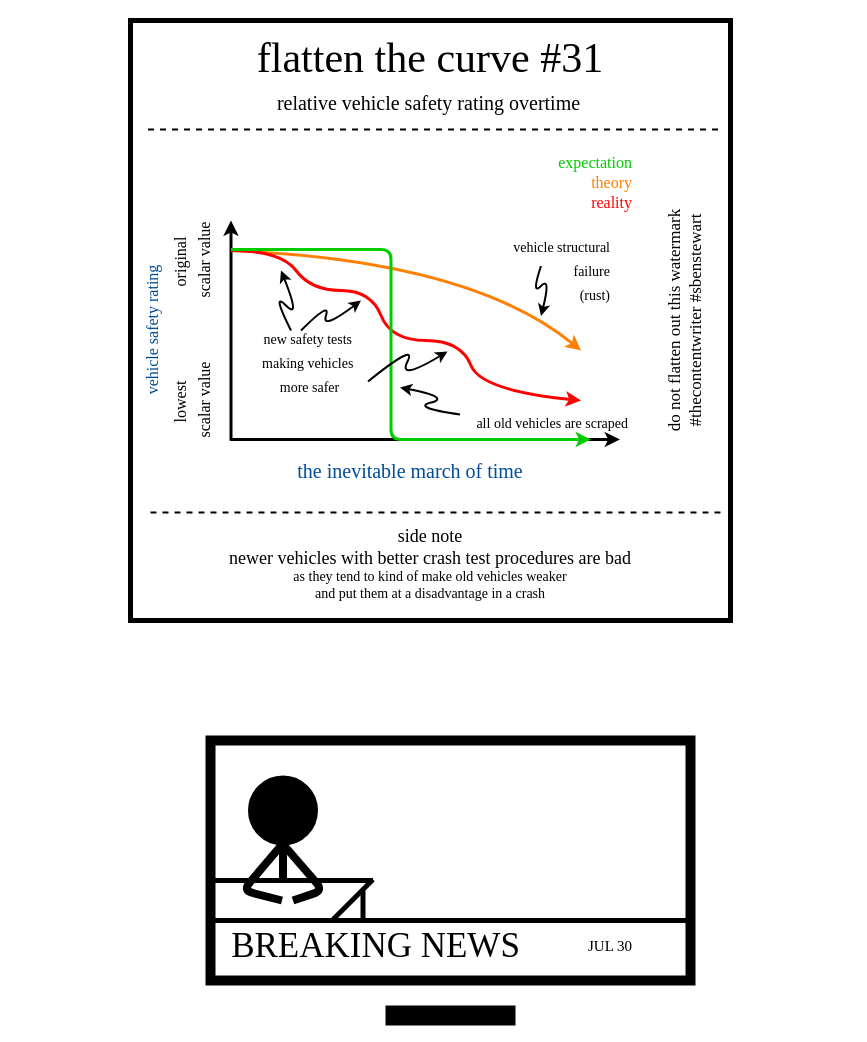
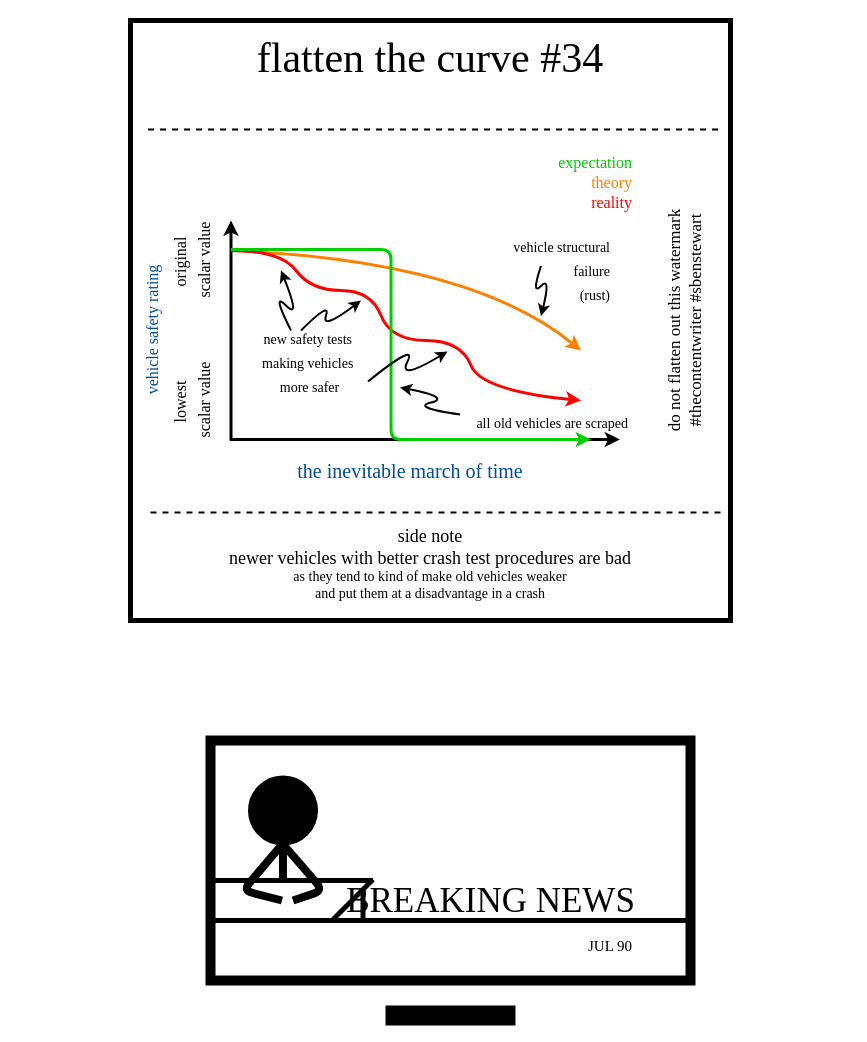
  <mxCell id="0" />
  <mxCell id="1" parent="0" />
  <mxCell id="2" value="" style="whiteSpace=wrap;html=1;aspect=fixed;strokeWidth=5;fillColor=none;fontFamily=xkcd;FType=w;" parent="1" vertex="1"><mxGeometry x="130" y="20" width="600" height="600" as="geometry" /></mxCell>
- <mxCell id="3" value="&lt;font&gt;&lt;font style=&quot;font-size: 42px&quot;&gt;flatten the curve #31&lt;/font&gt;&lt;br&gt;&lt;/font&gt;" style="text;html=1;strokeColor=none;fillColor=none;align=center;verticalAlign=middle;whiteSpace=wrap;rounded=0;fontFamily=xkcd;FType=w;" parent="1" vertex="1"><mxGeometry x="145" y="48" width="570" height="20" as="geometry" /></mxCell>
- <mxCell id="4" value="&lt;font&gt;&lt;span style=&quot;font-size: 20px&quot;&gt;relative&amp;nbsp;vehicle safety rating overtime&lt;/span&gt;&lt;br&gt;&lt;/font&gt;" style="text;html=1;strokeColor=none;fillColor=none;align=center;verticalAlign=middle;whiteSpace=wrap;rounded=0;fontFamily=xkcd;FType=w;" parent="1" vertex="1"><mxGeometry x="169.25" y="92" width="518.5" height="20" as="geometry" /></mxCell>
+ <mxCell id="3" value="&lt;font&gt;&lt;font style=&quot;font-size: 42px&quot;&gt;flatten the curve #34&lt;/font&gt;&lt;br&gt;&lt;/font&gt;" style="text;html=1;strokeColor=none;fillColor=none;align=center;verticalAlign=middle;whiteSpace=wrap;rounded=0;fontFamily=xkcd;FType=w;" parent="1" vertex="1"><mxGeometry x="145" y="48" width="570" height="20" as="geometry" /></mxCell>
  <mxCell id="5" value="" style="endArrow=none;dashed=1;html=1;strokeWidth=2;fontFamily=xkcd;FType=w;" parent="1" edge="1"><mxGeometry width="50" height="50" relative="1" as="geometry"><mxPoint x="717.5" y="129" as="sourcePoint" /><mxPoint x="142.5" y="129" as="targetPoint" /></mxGeometry></mxCell>
  <mxCell id="6" value="" style="endArrow=none;dashed=1;html=1;strokeWidth=2;fontFamily=xkcd;FType=w;" parent="1" edge="1"><mxGeometry width="50" height="50" relative="1" as="geometry"><mxPoint x="720" y="512" as="sourcePoint" /><mxPoint x="145" y="512" as="targetPoint" /></mxGeometry></mxCell>
  <mxCell id="7" value="&lt;font style=&quot;font-size: 14px&quot;&gt;&lt;span style=&quot;font-size: 18px&quot;&gt;side note&lt;br&gt;newer vehicles with better crash test procedures are bad&lt;br&gt;&lt;/span&gt;as they tend to kind of make old vehicles weaker&lt;br&gt;and put them at a disadvantage in a crash&lt;br&gt;&lt;/font&gt;" style="text;html=1;strokeColor=none;fillColor=none;align=center;verticalAlign=middle;whiteSpace=wrap;rounded=0;fontFamily=xkcd;FType=w;" parent="1" vertex="1"><mxGeometry x="130" y="524" width="600" height="80" as="geometry" /></mxCell>
  <mxCell id="8" style="edgeStyle=orthogonalEdgeStyle;rounded=0;orthogonalLoop=1;jettySize=auto;html=1;exitX=0.5;exitY=1;exitDx=0;exitDy=0;strokeWidth=2;fontFamily=xkcd;FType=w;" parent="1" edge="1"><mxGeometry relative="1" as="geometry"><mxPoint x="581" y="381" as="sourcePoint" /><mxPoint x="581" y="381" as="targetPoint" /></mxGeometry></mxCell>
  <mxCell id="9" value="&lt;font style=&quot;font-size: 17px&quot;&gt;&lt;font style=&quot;font-size: 17px&quot;&gt;do not flatten out this watermark&lt;br&gt;&lt;/font&gt;#thecontentwriter #sbenstewart&lt;br&gt;&lt;/font&gt;" style="text;html=1;strokeColor=none;fillColor=none;align=center;verticalAlign=middle;whiteSpace=wrap;rounded=0;rotation=-90;fontFamily=xkcd;FType=w;" parent="1" vertex="1"><mxGeometry x="525" y="310" width="320" height="20" as="geometry" /></mxCell>
  <mxCell id="10" value="&lt;font style=&quot;font-size: 16px&quot;&gt;vehicle safety rating&lt;/font&gt;" style="text;html=1;strokeColor=none;fillColor=none;align=center;verticalAlign=middle;whiteSpace=wrap;rounded=0;fontFamily=xkcd;rotation=-90;fontSize=20;fontColor=#004C99;FType=w;" parent="1" vertex="1"><mxGeometry x="20" y="319.5" width="259" height="20" as="geometry" /></mxCell>
  <mxCell id="11" value="" style="endArrow=classic;html=1;strokeWidth=3;gradientColor=none;fontFamily=xkcd;FType=w;" parent="1" edge="1"><mxGeometry width="50" height="50" relative="1" as="geometry"><mxPoint x="229.5" y="439" as="sourcePoint" /><mxPoint x="619.5" y="439" as="targetPoint" /></mxGeometry></mxCell>
  <mxCell id="12" value="&lt;font style=&quot;font-size: 16px&quot;&gt;original&amp;nbsp;&lt;br&gt;scalar value&lt;br&gt;&lt;/font&gt;" style="text;html=1;strokeColor=none;fillColor=none;align=center;verticalAlign=middle;whiteSpace=wrap;rounded=0;fontFamily=xkcd;rotation=-90;fontSize=20;FType=w;" parent="1" vertex="1"><mxGeometry x="119.5" y="250" width="140" height="20" as="geometry" /></mxCell>
  <mxCell id="13" style="edgeStyle=orthogonalEdgeStyle;rounded=0;orthogonalLoop=1;jettySize=auto;html=1;exitX=0.5;exitY=1;exitDx=0;exitDy=0;dashed=1;dashPattern=1 1;endArrow=none;endFill=0;strokeColor=#000000;strokeWidth=2;fontFamily=xkcd;FType=w;" parent="1" edge="1"><mxGeometry relative="1" as="geometry"><mxPoint x="435.69" y="210" as="sourcePoint" /><mxPoint x="435.69" y="210" as="targetPoint" /></mxGeometry></mxCell>
  <mxCell id="14" value="the inevitable march of time" style="text;html=1;strokeColor=none;fillColor=none;align=center;verticalAlign=middle;whiteSpace=wrap;rounded=0;fontFamily=xkcd;rotation=0;fontSize=20;fontColor=#004C99;FType=w;" parent="1" vertex="1"><mxGeometry x="189.5" y="460" width="440" height="20" as="geometry" /></mxCell>
  <mxCell id="15" style="edgeStyle=orthogonalEdgeStyle;rounded=0;orthogonalLoop=1;jettySize=auto;html=1;exitX=0.5;exitY=1;exitDx=0;exitDy=0;strokeColor=#FF0000;strokeWidth=3;gradientColor=none;fontFamily=xkcd;FType=w;" parent="1" edge="1"><mxGeometry relative="1" as="geometry"><mxPoint x="300" y="420" as="sourcePoint" /><mxPoint x="300" y="420" as="targetPoint" /></mxGeometry></mxCell>
  <mxCell id="16" value="" style="endArrow=classic;html=1;strokeWidth=3;startArrow=none;startFill=0;gradientColor=none;fontFamily=xkcd;FType=w;" parent="1" edge="1"><mxGeometry width="50" height="50" relative="1" as="geometry"><mxPoint x="230.5" y="440" as="sourcePoint" /><mxPoint x="230.5" y="220" as="targetPoint" /></mxGeometry></mxCell>
  <mxCell id="17" value="&lt;div&gt;&lt;span style=&quot;font-size: 16px&quot;&gt;&lt;font color=&quot;#00cc00&quot;&gt;expectation&lt;/font&gt;&lt;/span&gt;&lt;/div&gt;" style="text;html=1;strokeColor=none;fillColor=none;align=right;verticalAlign=middle;whiteSpace=wrap;rounded=0;fontFamily=xkcd;rotation=0;fontSize=20;FType=w;" parent="1" vertex="1"><mxGeometry x="515.75" y="150" width="118.25" height="20" as="geometry" /></mxCell>
  <mxCell id="18" value="&lt;font style=&quot;font-size: 16px&quot;&gt;lowest&amp;nbsp;&lt;br&gt;scalar value&lt;br&gt;&lt;/font&gt;" style="text;html=1;strokeColor=none;fillColor=none;align=center;verticalAlign=middle;whiteSpace=wrap;rounded=0;fontFamily=xkcd;rotation=-90;fontSize=20;FType=w;" parent="1" vertex="1"><mxGeometry x="119.5" y="390" width="140" height="20" as="geometry" /></mxCell>
  <mxCell id="19" value="" style="curved=1;endArrow=classic;html=1;strokeWidth=3;strokeColor=#FF8000;fontFamily=xkcd;FType=w;" parent="1" edge="1"><mxGeometry width="50" height="50" relative="1" as="geometry"><mxPoint x="230.5" y="250" as="sourcePoint" /><mxPoint x="580.5" y="350" as="targetPoint" /><Array as="points"><mxPoint x="470.5" y="260" /></Array></mxGeometry></mxCell>
  <mxCell id="20" value="" style="curved=1;endArrow=classic;html=1;strokeWidth=3;strokeColor=#FF0000;fontFamily=xkcd;FType=w;" parent="1" edge="1"><mxGeometry width="50" height="50" relative="1" as="geometry"><mxPoint x="230.5" y="250" as="sourcePoint" /><mxPoint x="580.5" y="400" as="targetPoint" /><Array as="points"><mxPoint x="280.5" y="250" /><mxPoint x="310.5" y="290" /><mxPoint x="370.5" y="290" /><mxPoint x="390.5" y="340" /><mxPoint x="460.5" y="340" /><mxPoint x="480.5" y="390" /></Array></mxGeometry></mxCell>
  <mxCell id="21" value="" style="endArrow=classic;html=1;strokeWidth=3;strokeColor=#00CC00;fontFamily=xkcd;FType=w;" parent="1" edge="1"><mxGeometry width="50" height="50" relative="1" as="geometry"><mxPoint x="230.5" y="249" as="sourcePoint" /><mxPoint x="590.5" y="439" as="targetPoint" /><Array as="points"><mxPoint x="390.5" y="249" /><mxPoint x="390.5" y="439" /></Array></mxGeometry></mxCell>
  <mxCell id="22" value="&lt;div&gt;&lt;span style=&quot;font-size: 16px&quot;&gt;&lt;font color=&quot;#ff8000&quot;&gt;theory&lt;/font&gt;&lt;/span&gt;&lt;/div&gt;" style="text;html=1;strokeColor=none;fillColor=none;align=right;verticalAlign=middle;whiteSpace=wrap;rounded=0;fontFamily=xkcd;rotation=0;fontSize=20;FType=w;" parent="1" vertex="1"><mxGeometry x="555" y="170" width="79" height="20" as="geometry" /></mxCell>
  <mxCell id="23" value="&lt;div&gt;&lt;span style=&quot;font-size: 16px&quot;&gt;&lt;font color=&quot;#ff0000&quot;&gt;reality&lt;/font&gt;&lt;/span&gt;&lt;/div&gt;" style="text;html=1;strokeColor=none;fillColor=none;align=right;verticalAlign=middle;whiteSpace=wrap;rounded=0;fontFamily=xkcd;rotation=0;fontSize=20;FType=w;" parent="1" vertex="1"><mxGeometry x="525" y="190" width="109" height="20" as="geometry" /></mxCell>
  <mxCell id="24" value="&lt;div&gt;&lt;font style=&quot;font-size: 14px&quot;&gt;all old vehicles are scraped&lt;/font&gt;&lt;/div&gt;" style="text;html=1;strokeColor=none;fillColor=none;align=right;verticalAlign=middle;whiteSpace=wrap;rounded=0;fontFamily=xkcd;rotation=0;fontSize=20;FType=w;" parent="1" vertex="1"><mxGeometry x="390.5" y="410" width="239" height="20" as="geometry" /></mxCell>
  <mxCell id="25" value="&lt;div&gt;&lt;font style=&quot;font-size: 14px&quot;&gt;vehicle structural&lt;/font&gt;&lt;/div&gt;&lt;div&gt;&lt;font style=&quot;font-size: 14px&quot;&gt;failure&lt;/font&gt;&lt;/div&gt;&lt;div&gt;&lt;font style=&quot;font-size: 14px&quot;&gt;(rust)&lt;/font&gt;&lt;/div&gt;" style="text;html=1;strokeColor=none;fillColor=none;align=right;verticalAlign=middle;whiteSpace=wrap;rounded=0;fontFamily=xkcd;rotation=0;fontSize=20;FType=w;" parent="1" vertex="1"><mxGeometry x="372.5" y="258" width="239" height="20" as="geometry" /></mxCell>
  <mxCell id="26" value="&lt;div&gt;&lt;span style=&quot;font-size: 14px&quot;&gt;new safety tests&amp;nbsp;&lt;/span&gt;&lt;/div&gt;&lt;div&gt;&lt;span style=&quot;font-size: 14px&quot;&gt;making vehicles&amp;nbsp;&lt;/span&gt;&lt;/div&gt;&lt;div&gt;&lt;span style=&quot;font-size: 14px&quot;&gt;more safer&lt;/span&gt;&lt;/div&gt;" style="text;html=1;strokeColor=none;fillColor=none;align=center;verticalAlign=middle;whiteSpace=wrap;rounded=0;fontFamily=xkcd;rotation=0;fontSize=20;FType=w;" parent="1" vertex="1"><mxGeometry x="189.5" y="350" width="239" height="20" as="geometry" /></mxCell>
  <mxCell id="27" value="" style="curved=1;endArrow=classic;html=1;strokeWidth=2;fontFamily=xkcd;FType=w;" parent="1" edge="1"><mxGeometry width="50" height="50" relative="1" as="geometry"><mxPoint x="290.5" y="330" as="sourcePoint" /><mxPoint x="280.5" y="270" as="targetPoint" /><Array as="points"><mxPoint x="270.5" y="290" /><mxPoint x="300.5" y="320" /></Array></mxGeometry></mxCell>
  <mxCell id="28" value="" style="curved=1;endArrow=classic;html=1;strokeWidth=2;fontFamily=xkcd;FType=w;" parent="1" edge="1"><mxGeometry width="50" height="50" relative="1" as="geometry"><mxPoint x="300.5" y="330" as="sourcePoint" /><mxPoint x="360.5" y="300" as="targetPoint" /><Array as="points"><mxPoint x="330.5" y="300" /><mxPoint x="320.5" y="330" /></Array></mxGeometry></mxCell>
  <mxCell id="29" value="" style="curved=1;endArrow=classic;html=1;strokeWidth=2;fontFamily=xkcd;FType=w;" parent="1" edge="1"><mxGeometry width="50" height="50" relative="1" as="geometry"><mxPoint x="367.5" y="381" as="sourcePoint" /><mxPoint x="447" y="351" as="targetPoint" /><Array as="points"><mxPoint x="417" y="341" /><mxPoint x="397" y="381" /></Array></mxGeometry></mxCell>
  <mxCell id="30" value="" style="curved=1;endArrow=classic;html=1;strokeColor=#000000;strokeWidth=2;fontFamily=xkcd;FType=w;" parent="1" edge="1"><mxGeometry width="50" height="50" relative="1" as="geometry"><mxPoint x="540.5" y="265.5" as="sourcePoint" /><mxPoint x="540.5" y="315.5" as="targetPoint" /><Array as="points"><mxPoint x="530.5" y="295.5" /><mxPoint x="550.5" y="275.5" /></Array></mxGeometry></mxCell>
  <mxCell id="31" value="" style="curved=1;endArrow=classic;html=1;strokeColor=#000000;strokeWidth=2;exitX=0.289;exitY=-0.15;exitDx=0;exitDy=0;exitPerimeter=0;fontFamily=xkcd;FType=w;" parent="1" edge="1"><mxGeometry width="50" height="50" relative="1" as="geometry"><mxPoint x="459.571" y="414" as="sourcePoint" /><mxPoint x="399.5" y="387" as="targetPoint" /><Array as="points"><mxPoint x="410.5" y="407" /><mxPoint x="450.5" y="397" /></Array></mxGeometry></mxCell>
  <mxCell id="32" value="" style="rounded=0;whiteSpace=wrap;html=1;fontFamily=Comic Sans MS;strokeWidth=10;" vertex="1" parent="1"><mxGeometry x="210" y="740" width="480" height="240" as="geometry" /></mxCell>
  <mxCell id="33" value="" style="rounded=0;whiteSpace=wrap;html=1;strokeWidth=10;fontFamily=Comic Sans MS;fillColor=#000000;" vertex="1" parent="1"><mxGeometry x="390" y="1010" width="120" height="10" as="geometry" /></mxCell>
  <mxCell id="34" value="" style="endArrow=none;html=1;fontFamily=Comic Sans MS;exitX=0;exitY=0.75;exitDx=0;exitDy=0;entryX=1;entryY=0.75;entryDx=0;entryDy=0;strokeWidth=5;" edge="1" parent="1" source="32" target="32"><mxGeometry width="50" height="50" relative="1" as="geometry"><mxPoint x="480" y="960" as="sourcePoint" /><mxPoint x="530" y="910" as="targetPoint" /></mxGeometry></mxCell>
- <mxCell id="35" value="&lt;font style=&quot;font-size: 35px&quot;&gt;BREAKING NEWS&lt;/font&gt;" style="text;html=1;strokeColor=none;fillColor=none;align=center;verticalAlign=middle;whiteSpace=wrap;rounded=0;fontFamily=Comic Sans MS;" vertex="1" parent="1"><mxGeometry x="220" y="935" width="310.5" height="20" as="geometry" /></mxCell>
+ <mxCell id="35" value="&lt;font style=&quot;font-size: 35px&quot;&gt;BREAKING NEWS&lt;/font&gt;" style="text;html=1;strokeColor=none;fillColor=none;align=center;verticalAlign=middle;whiteSpace=wrap;rounded=0;fontFamily=Comic Sans MS;" vertex="1" parent="1"><mxGeometry x="335" y="890" width="310.5" height="20" as="geometry" /></mxCell>
  <mxCell id="36" value="" style="ellipse;whiteSpace=wrap;html=1;aspect=fixed;strokeWidth=10;fillColor=#000000;fontFamily=Comic Sans MS;" vertex="1" parent="1"><mxGeometry x="252.5" y="780" width="60" height="60" as="geometry" /></mxCell>
  <mxCell id="37" value="" style="endArrow=none;html=1;fontFamily=Comic Sans MS;entryX=0.5;entryY=1;entryDx=0;entryDy=0;strokeWidth=8;" edge="1" parent="1" target="36"><mxGeometry width="50" height="50" relative="1" as="geometry"><mxPoint x="282.5" y="880" as="sourcePoint" /><mxPoint x="402.5" y="830" as="targetPoint" /></mxGeometry></mxCell>
  <mxCell id="38" value="" style="endArrow=none;html=1;strokeWidth=8;fontFamily=Comic Sans MS;" edge="1" parent="1"><mxGeometry width="50" height="50" relative="1" as="geometry"><mxPoint x="281.5" y="900" as="sourcePoint" /><mxPoint x="281.5" y="844" as="targetPoint" /><Array as="points"><mxPoint x="242.5" y="890" /></Array></mxGeometry></mxCell>
  <mxCell id="39" value="" style="endArrow=none;html=1;strokeWidth=8;fontFamily=Comic Sans MS;" edge="1" parent="1"><mxGeometry width="50" height="50" relative="1" as="geometry"><mxPoint x="284.5" y="846" as="sourcePoint" /><mxPoint x="292.5" y="900" as="targetPoint" /><Array as="points"><mxPoint x="322.5" y="890" /></Array></mxGeometry></mxCell>
  <mxCell id="40" value="" style="endArrow=none;html=1;strokeWidth=5;fontFamily=Comic Sans MS;" edge="1" parent="1"><mxGeometry width="50" height="50" relative="1" as="geometry"><mxPoint x="212.5" y="880" as="sourcePoint" /><mxPoint x="372.5" y="880" as="targetPoint" /></mxGeometry></mxCell>
  <mxCell id="41" value="" style="endArrow=none;html=1;strokeWidth=5;fontFamily=Comic Sans MS;" edge="1" parent="1"><mxGeometry width="50" height="50" relative="1" as="geometry"><mxPoint x="332.5" y="919" as="sourcePoint" /><mxPoint x="372.5" y="879" as="targetPoint" /></mxGeometry></mxCell>
  <mxCell id="42" value="" style="endArrow=none;html=1;strokeWidth=5;fontFamily=Comic Sans MS;" edge="1" parent="1"><mxGeometry width="50" height="50" relative="1" as="geometry"><mxPoint x="362.5" y="920" as="sourcePoint" /><mxPoint x="362.5" y="890" as="targetPoint" /></mxGeometry></mxCell>
- <mxCell id="43" value="&lt;font style=&quot;font-size: 15px&quot;&gt;JUL 30&lt;/font&gt;" style="text;html=1;strokeColor=none;fillColor=none;align=center;verticalAlign=middle;whiteSpace=wrap;rounded=0;fontFamily=Comic Sans MS;" vertex="1" parent="1"><mxGeometry x="555" y="935" width="110" height="20" as="geometry" /></mxCell>
+ <mxCell id="43" value="&lt;font style=&quot;font-size: 15px&quot;&gt;JUL 90&lt;/font&gt;" style="text;html=1;strokeColor=none;fillColor=none;align=center;verticalAlign=middle;whiteSpace=wrap;rounded=0;fontFamily=Comic Sans MS;" vertex="1" parent="1"><mxGeometry x="555" y="935" width="110" height="20" as="geometry" /></mxCell>
